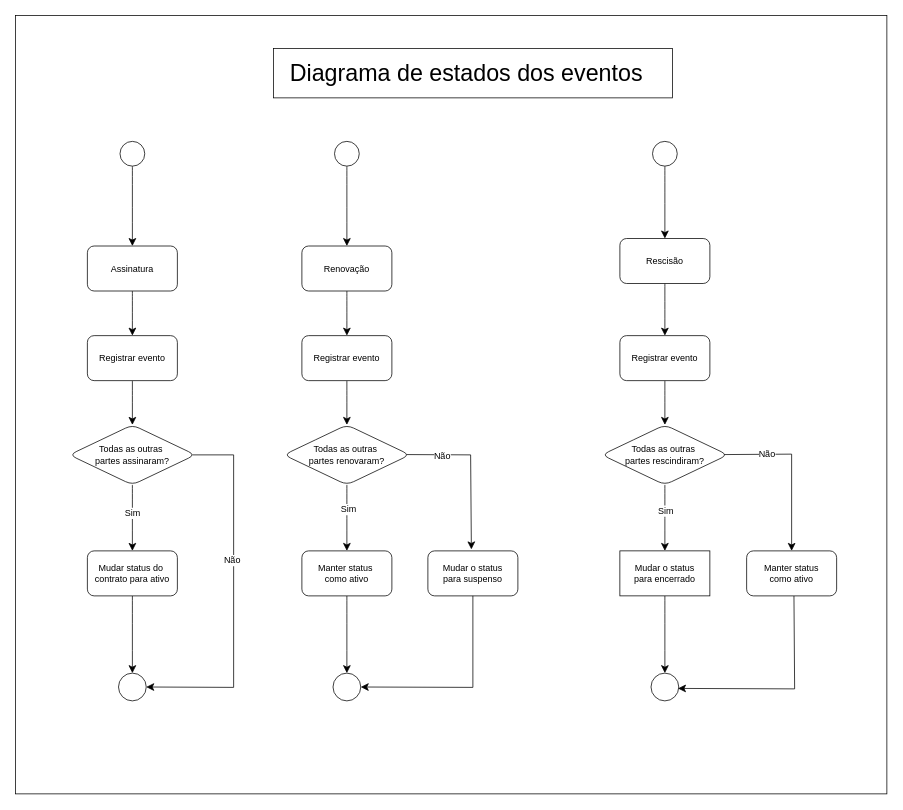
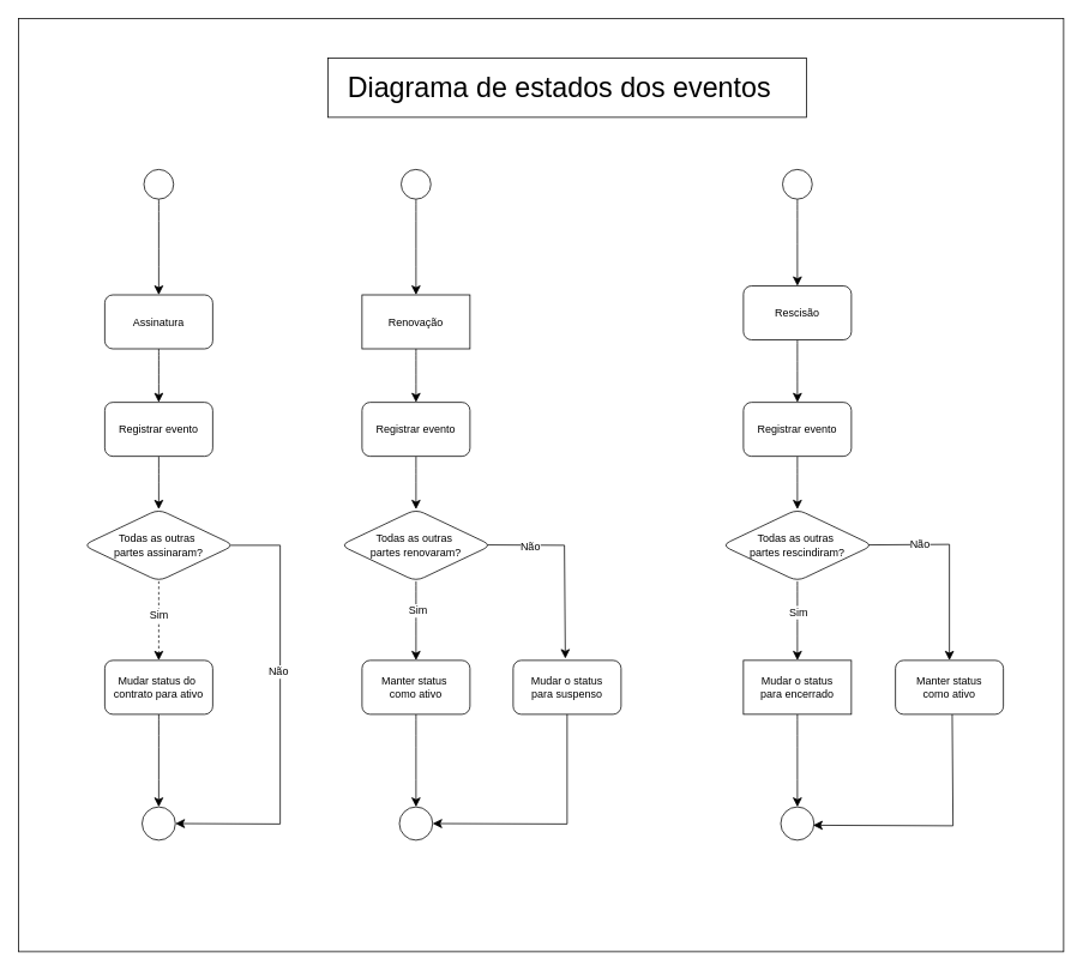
  <mxCell id="0" />
  <mxCell id="1" parent="0" />
  <mxCell id="2" value="" style="edgeStyle=none;curved=1;rounded=0;orthogonalLoop=1;jettySize=auto;html=1;fontSize=12;startSize=8;endSize=8;" edge="1" parent="1" source="3" target="5"><mxGeometry relative="1" as="geometry" /></mxCell>
  <mxCell id="3" value="" style="ellipse;whiteSpace=wrap;html=1;" vertex="1" parent="1"><mxGeometry x="159.5" y="188" width="33" height="33" as="geometry" /></mxCell>
  <mxCell id="4" value="" style="edgeStyle=none;curved=1;rounded=0;orthogonalLoop=1;jettySize=auto;html=1;fontSize=12;startSize=8;endSize=8;" edge="1" parent="1" source="5" target="11"><mxGeometry relative="1" as="geometry" /></mxCell>
  <mxCell id="5" value="Assinatura" style="rounded=1;whiteSpace=wrap;html=1;" vertex="1" parent="1"><mxGeometry x="116" y="327.5" width="120" height="60" as="geometry" /></mxCell>
  <mxCell id="6" value="" style="ellipse;whiteSpace=wrap;html=1;rounded=1;" vertex="1" parent="1"><mxGeometry x="157.5" y="897" width="37" height="37" as="geometry" /></mxCell>
- <mxCell id="7" value="" style="edgeStyle=none;curved=1;rounded=0;orthogonalLoop=1;jettySize=auto;html=1;fontSize=12;startSize=8;endSize=8;" edge="1" parent="1" source="9" target="13"><mxGeometry relative="1" as="geometry" /></mxCell>
+ <mxCell id="7" value="" style="edgeStyle=none;curved=1;rounded=0;orthogonalLoop=1;jettySize=auto;html=1;fontSize=12;startSize=8;endSize=8;dashed=1;" edge="1" parent="1" source="9" target="13"><mxGeometry relative="1" as="geometry" /></mxCell>
  <mxCell id="8" value="Sim" style="edgeLabel;html=1;align=center;verticalAlign=middle;resizable=0;points=[];fontSize=12;" vertex="1" connectable="0" parent="7"><mxGeometry x="-0.164" y="-1" relative="1" as="geometry"><mxPoint as="offset" /></mxGeometry></mxCell>
  <mxCell id="9" value="Todas as outras&amp;nbsp;&lt;div&gt;partes&amp;nbsp;&lt;span style=&quot;background-color: initial;&quot;&gt;assinaram?&lt;/span&gt;&lt;/div&gt;" style="rhombus;whiteSpace=wrap;html=1;rounded=1;" vertex="1" parent="1"><mxGeometry x="92" y="566" width="168" height="80" as="geometry" /></mxCell>
  <mxCell id="10" value="" style="edgeStyle=none;curved=1;rounded=0;orthogonalLoop=1;jettySize=auto;html=1;fontSize=12;startSize=8;endSize=8;" edge="1" parent="1" source="11" target="9"><mxGeometry relative="1" as="geometry" /></mxCell>
  <mxCell id="11" value="Registrar evento" style="rounded=1;whiteSpace=wrap;html=1;" vertex="1" parent="1"><mxGeometry x="116" y="447" width="120" height="60" as="geometry" /></mxCell>
  <mxCell id="12" value="" style="edgeStyle=none;curved=1;rounded=0;orthogonalLoop=1;jettySize=auto;html=1;fontSize=12;startSize=8;endSize=8;" edge="1" parent="1" source="13" target="6"><mxGeometry relative="1" as="geometry" /></mxCell>
  <mxCell id="13" value="Mudar status do&amp;nbsp;&lt;div&gt;contrato para ativo&lt;/div&gt;" style="rounded=1;whiteSpace=wrap;html=1;" vertex="1" parent="1"><mxGeometry x="116" y="734" width="120" height="60" as="geometry" /></mxCell>
  <mxCell id="14" value="" style="edgeStyle=none;curved=1;rounded=0;orthogonalLoop=1;jettySize=auto;html=1;fontSize=12;startSize=8;endSize=8;" edge="1" parent="1" source="15" target="17"><mxGeometry relative="1" as="geometry" /></mxCell>
  <mxCell id="15" value="" style="ellipse;whiteSpace=wrap;html=1;" vertex="1" parent="1"><mxGeometry x="445.5" y="188" width="33" height="33" as="geometry" /></mxCell>
  <mxCell id="16" value="" style="edgeStyle=none;curved=1;rounded=0;orthogonalLoop=1;jettySize=auto;html=1;fontSize=12;startSize=8;endSize=8;" edge="1" parent="1" source="17" target="23"><mxGeometry relative="1" as="geometry" /></mxCell>
- <mxCell id="17" value="Renovação" style="rounded=1;whiteSpace=wrap;html=1;" vertex="1" parent="1"><mxGeometry x="402" y="327.5" width="120" height="60" as="geometry" /></mxCell>
+ <mxCell id="17" value="Renovação" style="whiteSpace=wrap;html=1;rounded=0;" vertex="1" parent="1"><mxGeometry x="402" y="327.5" width="120" height="60" as="geometry" /></mxCell>
  <mxCell id="18" value="" style="ellipse;whiteSpace=wrap;html=1;rounded=1;" vertex="1" parent="1"><mxGeometry x="443.5" y="897" width="37" height="37" as="geometry" /></mxCell>
  <mxCell id="19" value="" style="edgeStyle=none;curved=1;rounded=0;orthogonalLoop=1;jettySize=auto;html=1;fontSize=12;startSize=8;endSize=8;" edge="1" parent="1" source="21" target="25"><mxGeometry relative="1" as="geometry" /></mxCell>
  <mxCell id="20" value="Sim" style="edgeLabel;html=1;align=center;verticalAlign=middle;resizable=0;points=[];fontSize=12;" vertex="1" connectable="0" parent="19"><mxGeometry x="-0.273" y="1" relative="1" as="geometry"><mxPoint as="offset" /></mxGeometry></mxCell>
  <mxCell id="21" value="Todas as outras&amp;nbsp;&lt;div&gt;partes renovaram&lt;span style=&quot;background-color: initial;&quot;&gt;?&lt;/span&gt;&lt;/div&gt;" style="rhombus;whiteSpace=wrap;html=1;rounded=1;" vertex="1" parent="1"><mxGeometry x="378" y="566" width="168" height="80" as="geometry" /></mxCell>
  <mxCell id="22" value="" style="edgeStyle=none;curved=1;rounded=0;orthogonalLoop=1;jettySize=auto;html=1;fontSize=12;startSize=8;endSize=8;" edge="1" parent="1" source="23" target="21"><mxGeometry relative="1" as="geometry" /></mxCell>
  <mxCell id="23" value="Registrar evento" style="rounded=1;whiteSpace=wrap;html=1;" vertex="1" parent="1"><mxGeometry x="402" y="447" width="120" height="60" as="geometry" /></mxCell>
  <mxCell id="24" value="" style="edgeStyle=none;curved=1;rounded=0;orthogonalLoop=1;jettySize=auto;html=1;fontSize=12;startSize=8;endSize=8;" edge="1" parent="1" source="25" target="18"><mxGeometry relative="1" as="geometry" /></mxCell>
  <mxCell id="25" value="Manter status&amp;nbsp;&lt;div&gt;como ativo&lt;/div&gt;" style="rounded=1;whiteSpace=wrap;html=1;" vertex="1" parent="1"><mxGeometry x="402" y="734" width="120" height="60" as="geometry" /></mxCell>
  <mxCell id="26" value="" style="edgeStyle=none;curved=1;rounded=0;orthogonalLoop=1;jettySize=auto;html=1;fontSize=12;startSize=8;endSize=8;" edge="1" parent="1" source="27" target="29"><mxGeometry relative="1" as="geometry" /></mxCell>
  <mxCell id="27" value="" style="ellipse;whiteSpace=wrap;html=1;" vertex="1" parent="1"><mxGeometry x="869.5" y="188" width="33" height="33" as="geometry" /></mxCell>
  <mxCell id="28" value="" style="edgeStyle=none;curved=1;rounded=0;orthogonalLoop=1;jettySize=auto;html=1;fontSize=12;startSize=8;endSize=8;" edge="1" parent="1" source="29" target="37"><mxGeometry relative="1" as="geometry" /></mxCell>
  <mxCell id="29" value="Rescisão" style="rounded=1;whiteSpace=wrap;html=1;" vertex="1" parent="1"><mxGeometry x="826" y="317.5" width="120" height="60" as="geometry" /></mxCell>
  <mxCell id="30" value="" style="ellipse;whiteSpace=wrap;html=1;rounded=1;" vertex="1" parent="1"><mxGeometry x="867.5" y="897" width="37" height="37" as="geometry" /></mxCell>
  <mxCell id="31" value="" style="edgeStyle=none;curved=1;rounded=0;orthogonalLoop=1;jettySize=auto;html=1;fontSize=12;startSize=8;endSize=8;" edge="1" parent="1" source="35" target="39"><mxGeometry relative="1" as="geometry" /></mxCell>
  <mxCell id="32" value="Sim" style="edgeLabel;html=1;align=center;verticalAlign=middle;resizable=0;points=[];fontSize=12;" vertex="1" connectable="0" parent="31"><mxGeometry x="-0.227" relative="1" as="geometry"><mxPoint as="offset" /></mxGeometry></mxCell>
  <mxCell id="33" value="" style="edgeStyle=none;curved=0;rounded=0;orthogonalLoop=1;jettySize=auto;html=1;fontSize=12;startSize=8;endSize=8;exitX=0.969;exitY=0.495;exitDx=0;exitDy=0;exitPerimeter=0;" edge="1" parent="1" source="35" target="47"><mxGeometry relative="1" as="geometry"><Array as="points"><mxPoint x="1055" y="605" /></Array></mxGeometry></mxCell>
  <mxCell id="34" value="Não" style="edgeLabel;html=1;align=center;verticalAlign=middle;resizable=0;points=[];fontSize=12;" vertex="1" connectable="0" parent="33"><mxGeometry x="-0.482" y="1" relative="1" as="geometry"><mxPoint as="offset" /></mxGeometry></mxCell>
  <mxCell id="35" value="Todas as outras&amp;nbsp;&lt;div&gt;partes rescindiram&lt;span style=&quot;background-color: initial;&quot;&gt;?&lt;/span&gt;&lt;/div&gt;" style="rhombus;whiteSpace=wrap;html=1;rounded=1;" vertex="1" parent="1"><mxGeometry x="802" y="566" width="168" height="80" as="geometry" /></mxCell>
  <mxCell id="36" value="" style="edgeStyle=none;curved=1;rounded=0;orthogonalLoop=1;jettySize=auto;html=1;fontSize=12;startSize=8;endSize=8;" edge="1" parent="1" source="37" target="35"><mxGeometry relative="1" as="geometry" /></mxCell>
  <mxCell id="37" value="Registrar evento" style="rounded=1;whiteSpace=wrap;html=1;" vertex="1" parent="1"><mxGeometry x="826" y="447" width="120" height="60" as="geometry" /></mxCell>
  <mxCell id="38" value="" style="edgeStyle=none;curved=1;rounded=0;orthogonalLoop=1;jettySize=auto;html=1;fontSize=12;startSize=8;endSize=8;" edge="1" parent="1" source="39" target="30"><mxGeometry relative="1" as="geometry" /></mxCell>
  <mxCell id="39" value="Mudar o status&lt;div&gt;para encerrado&lt;/div&gt;" style="whiteSpace=wrap;html=1;rounded=0;" vertex="1" parent="1"><mxGeometry x="826" y="734" width="120" height="60" as="geometry" /></mxCell>
  <mxCell id="40" value="Mudar o status&lt;div&gt;para suspenso&lt;/div&gt;" style="rounded=1;whiteSpace=wrap;html=1;" vertex="1" parent="1"><mxGeometry x="570" y="734" width="120" height="60" as="geometry" /></mxCell>
  <mxCell id="41" value="" style="endArrow=classic;endFill=1;endSize=8;html=1;rounded=0;fontSize=12;curved=0;entryX=1;entryY=0.5;entryDx=0;entryDy=0;exitX=0.976;exitY=0.5;exitDx=0;exitDy=0;exitPerimeter=0;" edge="1" parent="1" source="9" target="6"><mxGeometry width="160" relative="1" as="geometry"><mxPoint x="81" y="602" as="sourcePoint" /><mxPoint x="282" y="681" as="targetPoint" /><Array as="points"><mxPoint x="311" y="606" /><mxPoint x="311" y="916" /></Array></mxGeometry></mxCell>
  <mxCell id="42" value="Não" style="edgeLabel;html=1;align=center;verticalAlign=middle;resizable=0;points=[];fontSize=12;" vertex="1" connectable="0" parent="41"><mxGeometry x="-0.188" y="-3" relative="1" as="geometry"><mxPoint as="offset" /></mxGeometry></mxCell>
  <mxCell id="43" style="edgeStyle=none;curved=0;rounded=0;orthogonalLoop=1;jettySize=auto;html=1;fontSize=12;startSize=8;endSize=8;exitX=0.973;exitY=0.495;exitDx=0;exitDy=0;exitPerimeter=0;" edge="1" parent="1" source="21"><mxGeometry relative="1" as="geometry"><mxPoint x="628" y="732" as="targetPoint" /><Array as="points"><mxPoint x="627" y="606" /></Array></mxGeometry></mxCell>
  <mxCell id="44" value="Não" style="edgeLabel;html=1;align=center;verticalAlign=middle;resizable=0;points=[];fontSize=12;" vertex="1" connectable="0" parent="43"><mxGeometry x="-0.416" y="-2" relative="1" as="geometry"><mxPoint x="-15" as="offset" /></mxGeometry></mxCell>
  <mxCell id="45" style="edgeStyle=none;curved=0;rounded=0;orthogonalLoop=1;jettySize=auto;html=1;entryX=1;entryY=0.5;entryDx=0;entryDy=0;fontSize=12;startSize=8;endSize=8;endArrow=classic;endFill=1;" edge="1" parent="1" source="40" target="18"><mxGeometry relative="1" as="geometry"><Array as="points"><mxPoint x="630" y="916" /></Array></mxGeometry></mxCell>
  <mxCell id="46" style="edgeStyle=none;curved=0;rounded=0;orthogonalLoop=1;jettySize=auto;html=1;fontSize=12;startSize=8;endSize=8;entryX=0.973;entryY=0.551;entryDx=0;entryDy=0;entryPerimeter=0;exitX=0.526;exitY=1.002;exitDx=0;exitDy=0;exitPerimeter=0;" edge="1" parent="1" source="47" target="30"><mxGeometry relative="1" as="geometry"><mxPoint x="1097" y="795" as="sourcePoint" /><mxPoint x="899" y="929" as="targetPoint" /><Array as="points"><mxPoint x="1059" y="918" /></Array></mxGeometry></mxCell>
  <mxCell id="47" value="Manter status&lt;div&gt;como ativo&lt;/div&gt;" style="whiteSpace=wrap;html=1;rounded=1;" vertex="1" parent="1"><mxGeometry x="995" y="734" width="120" height="60" as="geometry" /></mxCell>
  <mxCell id="48" value="" style="whiteSpace=wrap;html=1;fillColor=none;" vertex="1" parent="1"><mxGeometry x="20" y="20" width="1162" height="1038" as="geometry" /></mxCell>
  <mxCell id="49" value="&lt;font style=&quot;font-size: 31px;&quot;&gt;Diagrama de estados dos eventos&lt;/font&gt;" style="text;html=1;align=center;verticalAlign=middle;whiteSpace=wrap;rounded=0;fontSize=16;" vertex="1" parent="1"><mxGeometry x="303" y="76" width="637" height="42" as="geometry" /></mxCell>
  <mxCell id="50" value="" style="whiteSpace=wrap;html=1;fillColor=none;" vertex="1" parent="1"><mxGeometry x="364" y="64" width="532" height="66" as="geometry" /></mxCell>
